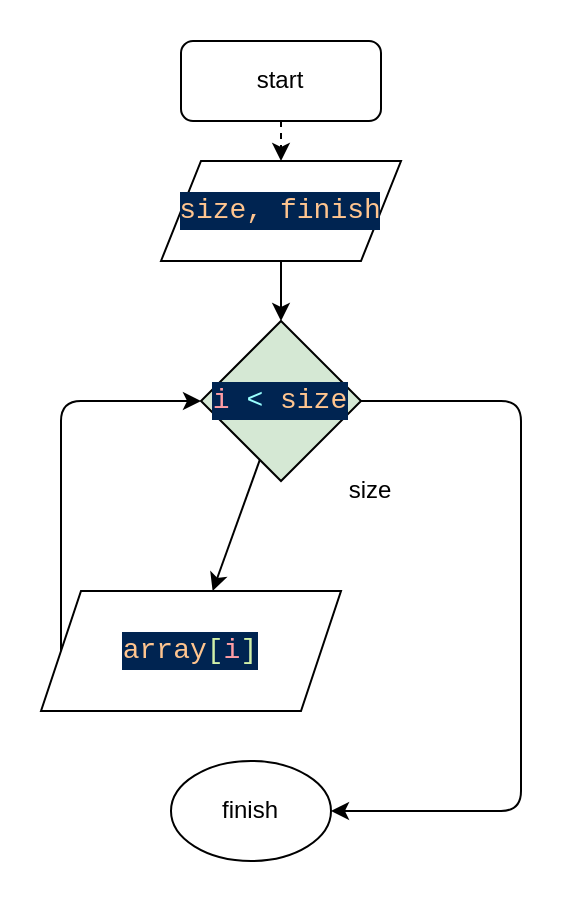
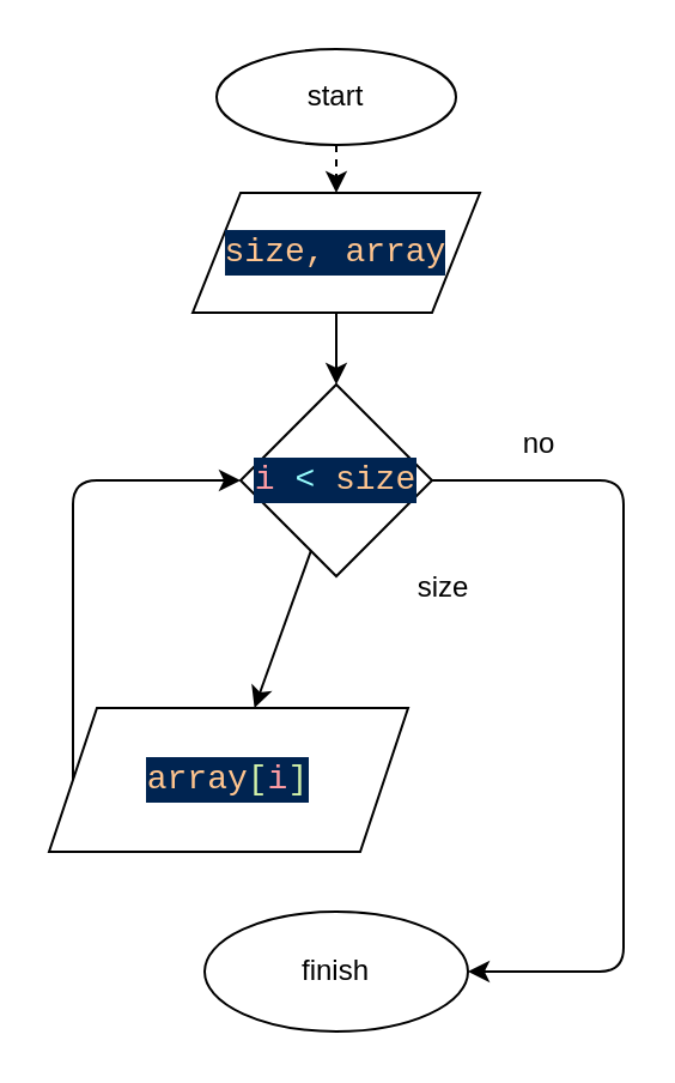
  <mxCell id="0" />
  <mxCell id="1" parent="0" />
  <mxCell id="2" value="" style="edgeStyle=none;html=1;dashed=1;" edge="1" parent="1" source="3" target="5"><mxGeometry relative="1" as="geometry" /></mxCell>
- <mxCell id="3" value="start" style="whiteSpace=wrap;html=1;rounded=1;" vertex="1" parent="1"><mxGeometry x="90" y="20" width="100" height="40" as="geometry" /></mxCell>
+ <mxCell id="3" value="start" style="ellipse;whiteSpace=wrap;html=1;" vertex="1" parent="1"><mxGeometry x="90" y="20" width="100" height="40" as="geometry" /></mxCell>
  <mxCell id="4" value="" style="edgeStyle=none;html=1;" edge="1" parent="1" source="5"><mxGeometry relative="1" as="geometry"><mxPoint x="140" y="160" as="targetPoint" /></mxGeometry></mxCell>
- <mxCell id="5" value="&lt;div style=&quot;color: rgb(255, 255, 255); background-color: rgb(0, 36, 81); font-family: Consolas, &amp;quot;Courier New&amp;quot;, monospace; font-size: 14px; line-height: 19px;&quot;&gt;&lt;span style=&quot;color: rgb(255, 197, 143);&quot;&gt;size,&amp;nbsp;&lt;/span&gt;&lt;span style=&quot;color: #ffc58f;&quot;&gt;finish&lt;/span&gt;&lt;/div&gt;" style="shape=parallelogram;perimeter=parallelogramPerimeter;whiteSpace=wrap;html=1;fixedSize=1;" vertex="1" parent="1"><mxGeometry x="80" y="80" width="120" height="50" as="geometry" /></mxCell>
+ <mxCell id="5" value="&lt;div style=&quot;color: rgb(255, 255, 255); background-color: rgb(0, 36, 81); font-family: Consolas, &amp;quot;Courier New&amp;quot;, monospace; font-size: 14px; line-height: 19px;&quot;&gt;&lt;span style=&quot;color: rgb(255, 197, 143);&quot;&gt;size,&amp;nbsp;&lt;/span&gt;&lt;span style=&quot;color: #ffc58f;&quot;&gt;array&lt;/span&gt;&lt;/div&gt;" style="shape=parallelogram;perimeter=parallelogramPerimeter;whiteSpace=wrap;html=1;fixedSize=1;" vertex="1" parent="1"><mxGeometry x="80" y="80" width="120" height="50" as="geometry" /></mxCell>
  <mxCell id="6" value="" style="edgeStyle=none;html=1;" edge="1" parent="1" source="7" target="8"><mxGeometry relative="1" as="geometry" /></mxCell>
- <mxCell id="7" value="&lt;div style=&quot;color: rgb(255, 255, 255); background-color: rgb(0, 36, 81); font-family: Consolas, &amp;quot;Courier New&amp;quot;, monospace; font-size: 14px; line-height: 19px;&quot;&gt;&lt;span style=&quot;color: #ff9da4;&quot;&gt;i&lt;/span&gt; &lt;span style=&quot;color: #99ffff;&quot;&gt;&amp;lt;&lt;/span&gt; &lt;span style=&quot;color: #ffc58f;&quot;&gt;size&lt;/span&gt;&lt;/div&gt;" style="rhombus;whiteSpace=wrap;html=1;fillColor=#d5e8d4;" vertex="1" parent="1"><mxGeometry x="100" y="160" width="80" height="80" as="geometry" /></mxCell>
+ <mxCell id="7" value="&lt;div style=&quot;color: rgb(255, 255, 255); background-color: rgb(0, 36, 81); font-family: Consolas, &amp;quot;Courier New&amp;quot;, monospace; font-size: 14px; line-height: 19px;&quot;&gt;&lt;span style=&quot;color: #ff9da4;&quot;&gt;i&lt;/span&gt; &lt;span style=&quot;color: #99ffff;&quot;&gt;&amp;lt;&lt;/span&gt; &lt;span style=&quot;color: #ffc58f;&quot;&gt;size&lt;/span&gt;&lt;/div&gt;" style="rhombus;whiteSpace=wrap;html=1;" vertex="1" parent="1"><mxGeometry x="100" y="160" width="80" height="80" as="geometry" /></mxCell>
  <mxCell id="8" value="&lt;div style=&quot;color: rgb(255, 255, 255); background-color: rgb(0, 36, 81); font-family: Consolas, &amp;quot;Courier New&amp;quot;, monospace; font-size: 14px; line-height: 19px;&quot;&gt;&lt;div style=&quot;line-height: 19px;&quot;&gt;&lt;span style=&quot;color: #ffc58f;&quot;&gt;array&lt;/span&gt;&lt;span style=&quot;color: #d1f1a9;&quot;&gt;[&lt;/span&gt;&lt;span style=&quot;color: #ff9da4;&quot;&gt;i&lt;/span&gt;&lt;span style=&quot;color: #d1f1a9;&quot;&gt;]&lt;/span&gt;&lt;/div&gt;&lt;/div&gt;" style="shape=parallelogram;perimeter=parallelogramPerimeter;whiteSpace=wrap;html=1;fixedSize=1;" vertex="1" parent="1"><mxGeometry x="20" y="295" width="150" height="60" as="geometry" /></mxCell>
- <mxCell id="9" value="finish" style="ellipse;whiteSpace=wrap;html=1;" vertex="1" parent="1"><mxGeometry x="85" y="380" width="80" height="50" as="geometry" /></mxCell>
+ <mxCell id="9" value="finish" style="ellipse;whiteSpace=wrap;html=1;" vertex="1" parent="1"><mxGeometry x="85" y="380" width="110" height="50" as="geometry" /></mxCell>
  <mxCell id="10" value="size" style="text;html=1;strokeColor=none;fillColor=none;align=center;verticalAlign=middle;whiteSpace=wrap;rounded=0;" vertex="1" parent="1"><mxGeometry x="155" y="230" width="60" height="30" as="geometry" /></mxCell>
  <mxCell id="11" value="" style="endArrow=classic;html=1;exitX=1;exitY=0.5;exitDx=0;exitDy=0;entryX=1;entryY=0.5;entryDx=0;entryDy=0;" edge="1" parent="1" source="7" target="9"><mxGeometry width="50" height="50" relative="1" as="geometry"><mxPoint x="90" y="230" as="sourcePoint" /><mxPoint x="140" y="180" as="targetPoint" /><Array as="points"><mxPoint x="260" y="200" /><mxPoint x="260" y="405" /></Array></mxGeometry></mxCell>
  <mxCell id="12" value="" style="endArrow=classic;html=1;exitX=0;exitY=0.5;exitDx=0;exitDy=0;entryX=0;entryY=0.5;entryDx=0;entryDy=0;" edge="1" parent="1" source="8" target="7"><mxGeometry width="50" height="50" relative="1" as="geometry"><mxPoint x="90" y="230" as="sourcePoint" /><mxPoint x="140" y="180" as="targetPoint" /><Array as="points"><mxPoint x="30" y="300" /><mxPoint x="30" y="200" /></Array></mxGeometry></mxCell>
+ <mxCell id="13" value="no" style="text;html=1;strokeColor=none;fillColor=none;align=center;verticalAlign=middle;whiteSpace=wrap;rounded=0;" vertex="1" parent="1"><mxGeometry x="195" y="170" width="60" height="30" as="geometry" /></mxCell>
